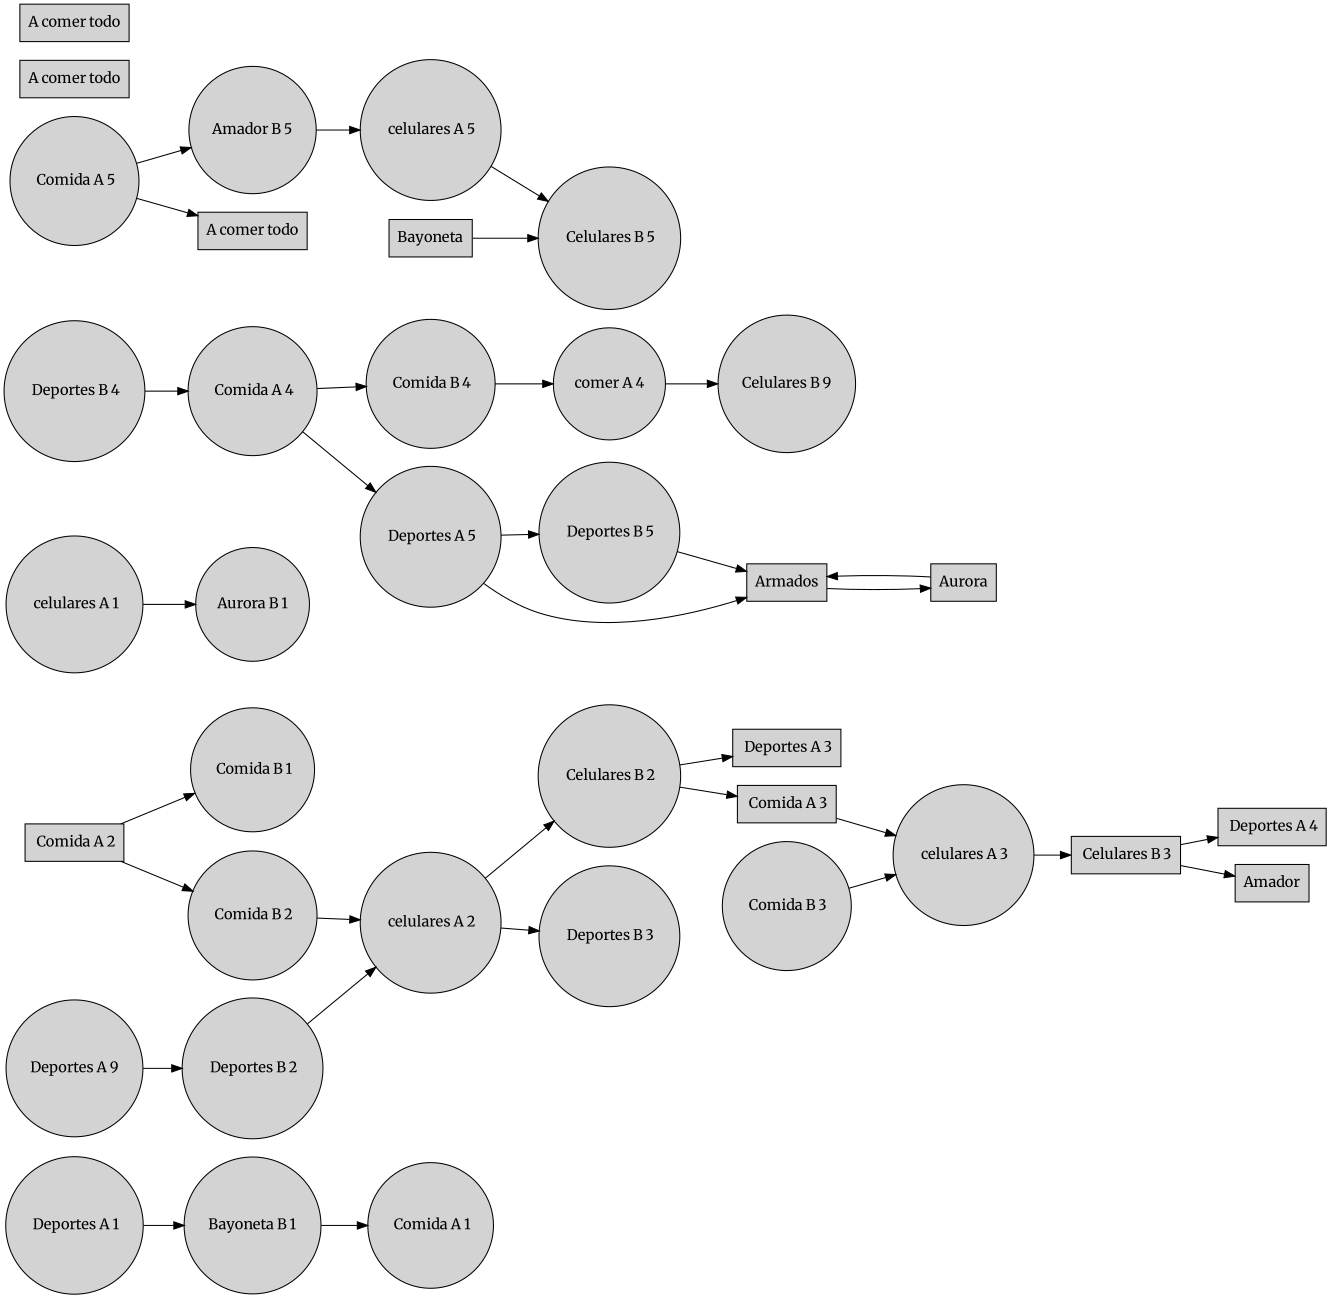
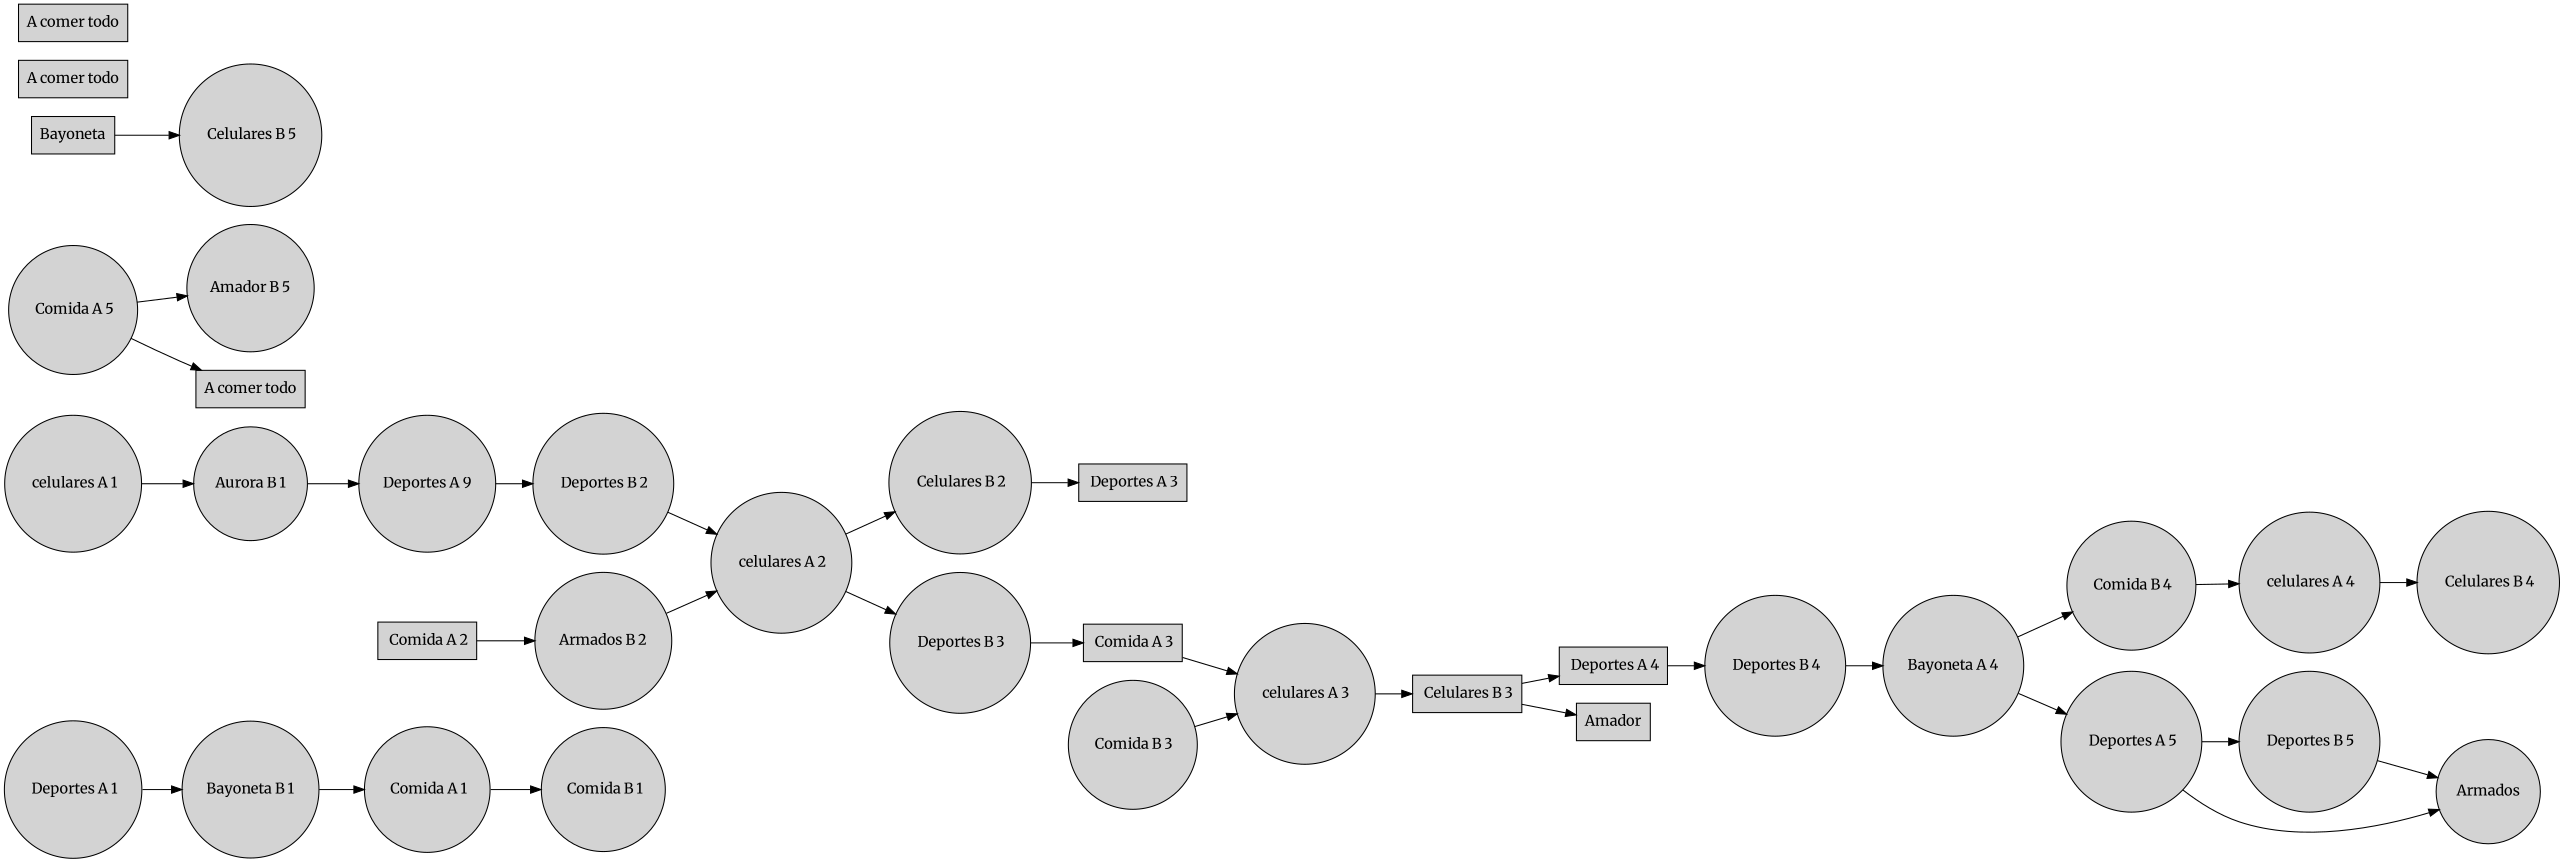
  digraph {
    fontname=Merriweather
    rankdir=LR
    node [fontname=Merriweather shape=circle style=filled]
    edge [fontname=Merriweather]
    n1 [label=" Deportes A 1"]
    n2 [label="Bayoneta B 1"]
    n3 [label=" Comida A 1"]
    n4 [label=" Comida B 1"]
    n5 [label=" celulares A 1"]
    n6 [label="Aurora B 1"]
    n7 [label="Deportes A 9"]
    n8 [label=" Deportes B 2"]
    n9 [label=" celulares A 2"]
    n10 [label=" Comida A 2" shape=box]
-   n11 [label=" Comida B 2"]
+   n11 [label="Armados B 2"]
    n12 [label=" Celulares B 2"]
    n13 [label=" Deportes B 3"]
    n14 [label=" Deportes A 3" shape=box]
    n15 [label=" Comida A 3" shape=box]
    n16 [label=" celulares A 3"]
    n17 [label=" Comida B 3"]
    n18 [label=" Celulares B 3" shape=box]
    n19 [label=" Deportes A 4" shape=box]
    n20 [label=Amador shape=box]
    n21 [label=" Deportes B 4"]
-   n22 [label=" Comida A 4"]
+   n22 [label="Bayoneta A 4"]
    n23 [label=" Comida B 4"]
    n24 [label=" Deportes A 5"]
-   n25 [label="comer A 4"]
-   n26 [label="Celulares B 9"]
+   n25 [label=" celulares A 4"]
+   n26 [label=" Celulares B 4"]
    n27 [label=" Deportes B 5"]
-   n28 [label=Armados shape=box]
-   n29 [label=Aurora shape=box]
+   n28 [label=Armados]
    n30 [label=" Comida A 5"]
    n31 [label="Amador B 5"]
    n32 [label="A comer todo" shape=box]
-   n33 [label=" celulares A 5"]
    n34 [label=" Celulares B 5"]
    n35 [label=Bayoneta shape=box]
    n36 [label="A comer todo" shape=box]
    n37 [label="A comer todo" shape=box]
    n1 -> n2
    n2 -> n3
-   n10 -> n4
+   n3 -> n4
    n5 -> n6
+   n6 -> n7
    n7 -> n8
    n8 -> n9
    n9 -> n12
    n9 -> n13
    n10 -> n11
    n11 -> n9
    n12 -> n14
-   n12 -> n15
+   n13 -> n15
    n15 -> n16
    n16 -> n18
    n17 -> n16
    n18 -> n19
    n18 -> n20
+   n19 -> n21
    n21 -> n22
    n22 -> n23
    n22 -> n24
    n23 -> n25
    n24 -> n27
    n24 -> n28
    n25 -> n26
    n27 -> n28
-   n28 -> n29
-   n29 -> n28
    n30 -> n31
    n30 -> n32
-   n31 -> n33
-   n33 -> n34
    n35 -> n34
  }
